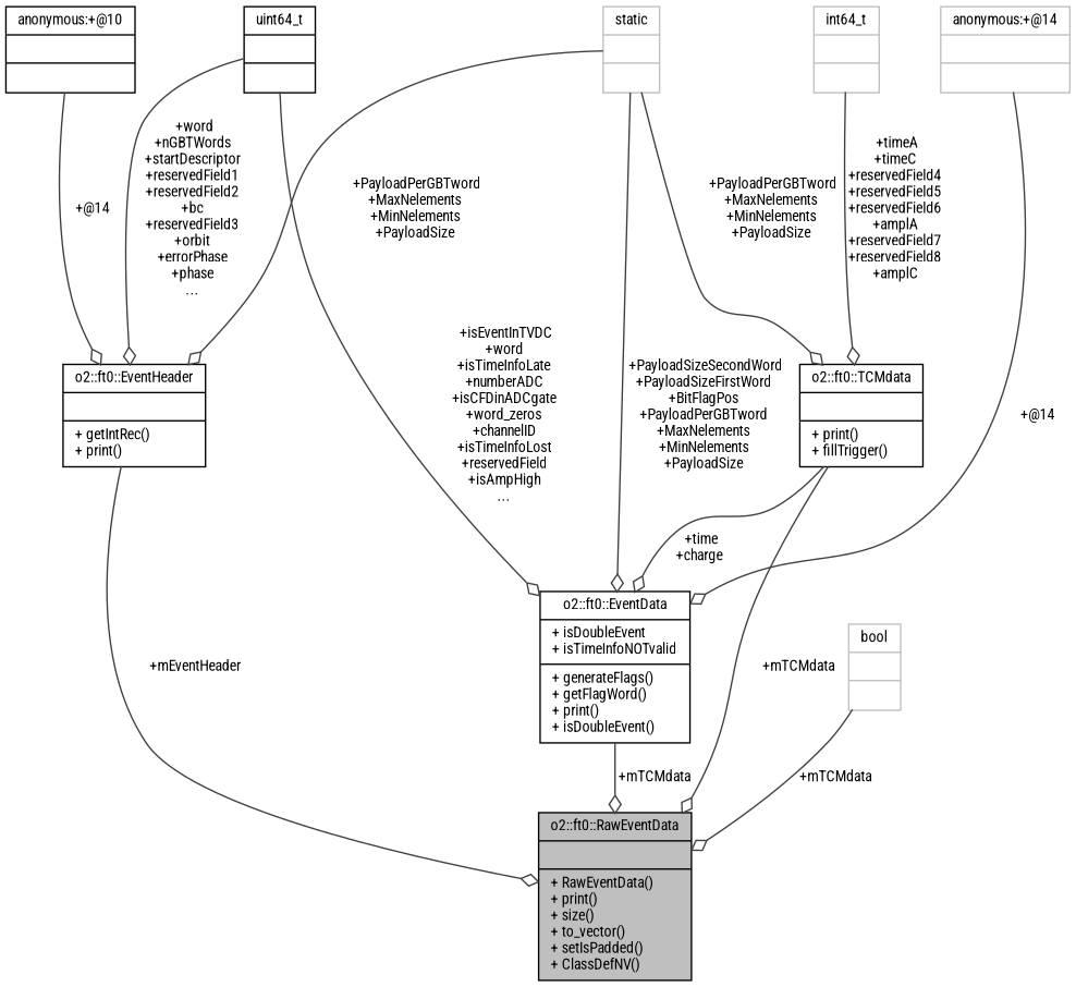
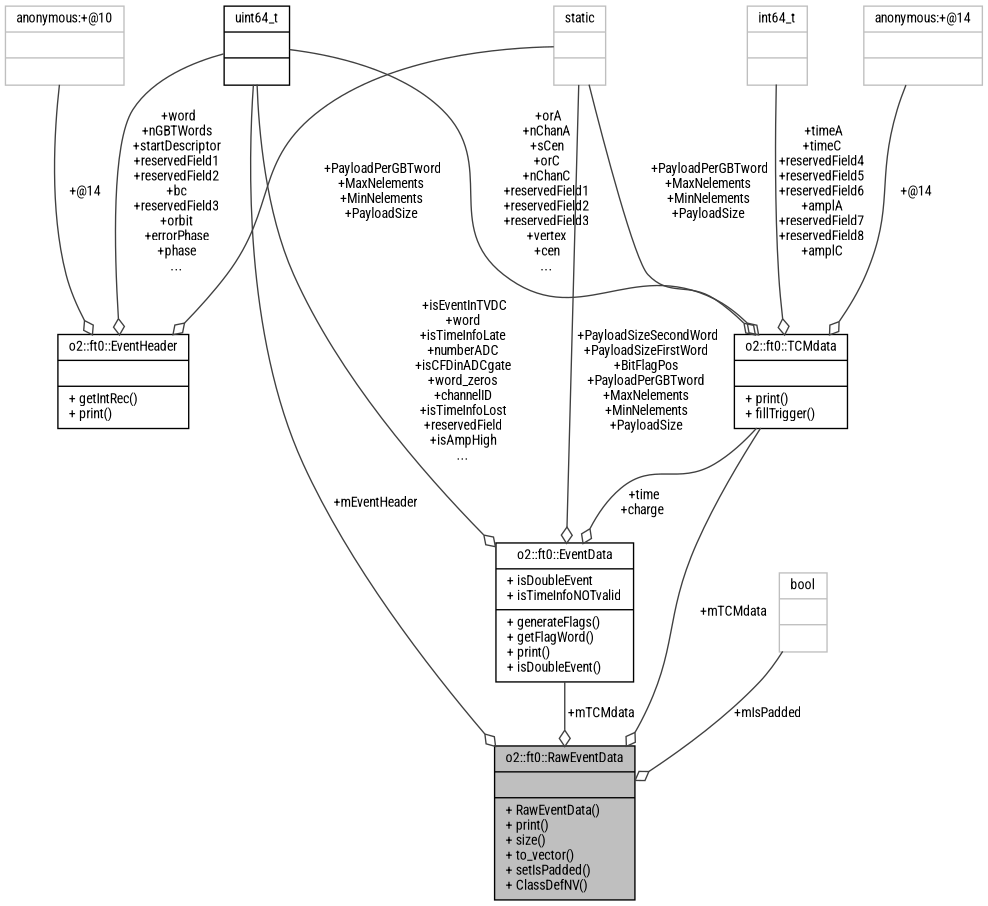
  digraph {
    fontname="Roboto Condensed"
    node [color=black fontname="Roboto Condensed" fontsize=10 shape=record]
    edge [arrowhead=odiamond color=grey25 fontname="Roboto Condensed" fontsize=10 labelfontname=Helvetica labelfontsize=10 style=solid]
    n1 [fillcolor=grey75 fontcolor=black height=0.2 label="{o2::ft0::RawEventData\n||+ RawEventData()\l+ print()\l+ size()\l+ to_vector()\l+ setIsPadded()\l+ ClassDefNV()\l}" style=filled width=0.4]
    n2 [height=0.2 label="{o2::ft0::EventHeader\n||+ getIntRec()\l+ print()\l}" width=0.4]
-   n3 [height=0.2 label="{anonymous:+@10\n||}" width=0.4]
+   n3 [color=grey75 height=0.2 label="{anonymous:+@10\n||}" width=0.4]
    n4 [height=0.2 label="{uint64_t\n||}" width=0.4]
    n5 [height=0.2 label="{o2::ft0::EventData\n|+ isDoubleEvent\l+ isTimeInfoNOTvalid\l|+ generateFlags()\l+ getFlagWord()\l+ print()\l+ isDoubleEvent()\l}" width=0.4]
    n6 [height=0.2 label="{o2::ft0::TCMdata\n||+ print()\l+ fillTrigger()\l}" width=0.4]
    n7 [color=grey75 height=0.2 label="{static\n||}" width=0.4]
    n8 [color=grey75 height=0.2 label="{anonymous:+@14\n||}" width=0.4]
    n9 [color=grey75 height=0.2 label="{int64_t\n||}" width=0.4]
    n10 [color=grey75 height=0.2 label="{bool\n||}" width=0.4]
-   n2 -> n1 [label=" +mEventHeader"]
+   n4 -> n1 [label=" +mEventHeader"]
    n3 -> n2 [label=" +@14"]
    n4 -> n2 [label=" +word\n+nGBTWords\n+startDescriptor\n+reservedField1\n+reservedField2\n+bc\n+reservedField3\n+orbit\n+errorPhase\n+phase\n..."]
    n4 -> n5 [label=" +isEventInTVDC\n+word\n+isTimeInfoLate\n+numberADC\n+isCFDinADCgate\n+word_zeros\n+channelID\n+isTimeInfoLost\n+reservedField\n+isAmpHigh\n..."]
+   n4 -> n6 [label=" +orA\n+nChanA\n+sCen\n+orC\n+nChanC\n+reservedField1\n+reservedField2\n+reservedField3\n+vertex\n+cen\n..."]
    n5 -> n1 [label=" +mTCMdata"]
    n6 -> n1 [label=" +mTCMdata"]
    n6 -> n5 [label=" +time\n+charge"]
    n7 -> n2 [label=" +PayloadPerGBTword\n+MaxNelements\n+MinNelements\n+PayloadSize"]
    n7 -> n5 [label=" +PayloadSizeSecondWord\n+PayloadSizeFirstWord\n+BitFlagPos\n+PayloadPerGBTword\n+MaxNelements\n+MinNelements\n+PayloadSize"]
    n7 -> n6 [label=" +PayloadPerGBTword\n+MaxNelements\n+MinNelements\n+PayloadSize"]
-   n8 -> n5 [label=" +@14"]
+   n8 -> n6 [label=" +@14"]
    n9 -> n6 [label=" +timeA\n+timeC\n+reservedField4\n+reservedField5\n+reservedField6\n+amplA\n+reservedField7\n+reservedField8\n+amplC"]
-   n10 -> n1 [label=" +mTCMdata"]
+   n10 -> n1 [label=" +mIsPadded"]
  }
